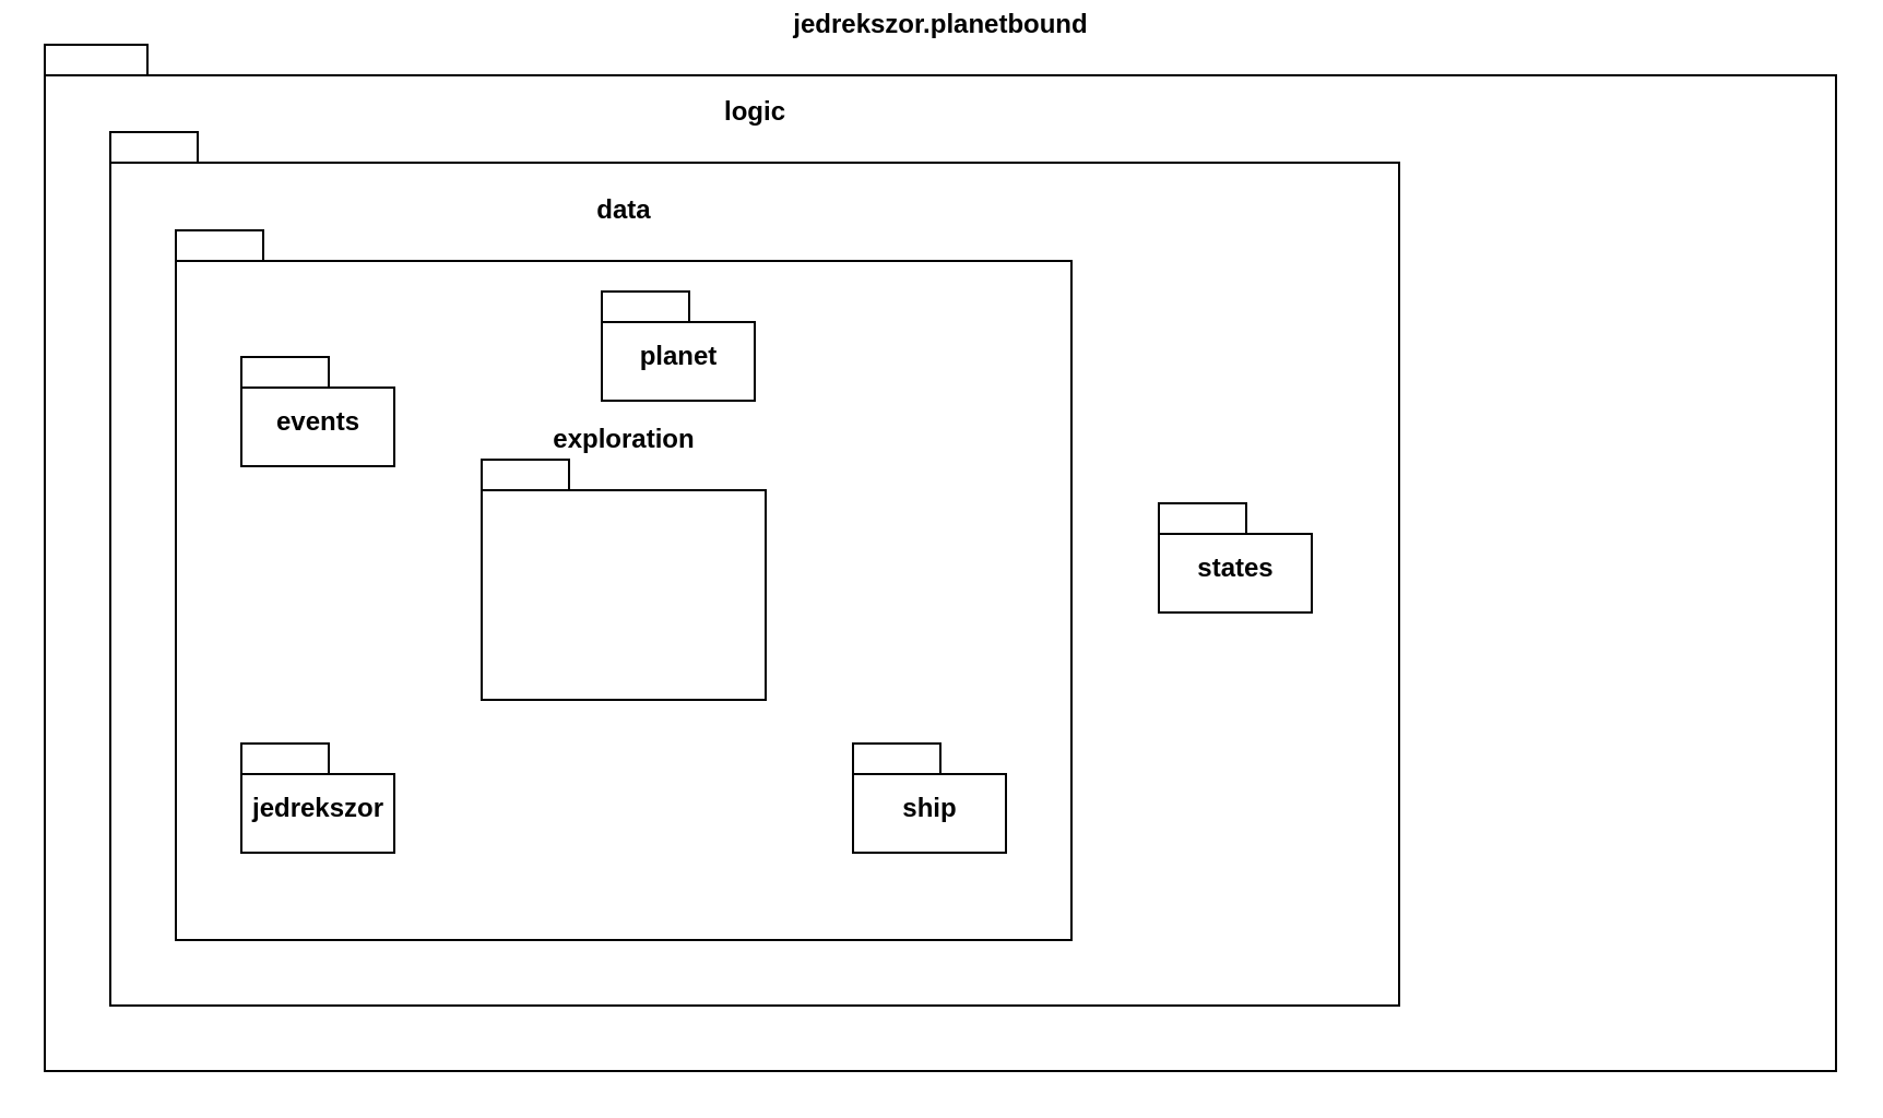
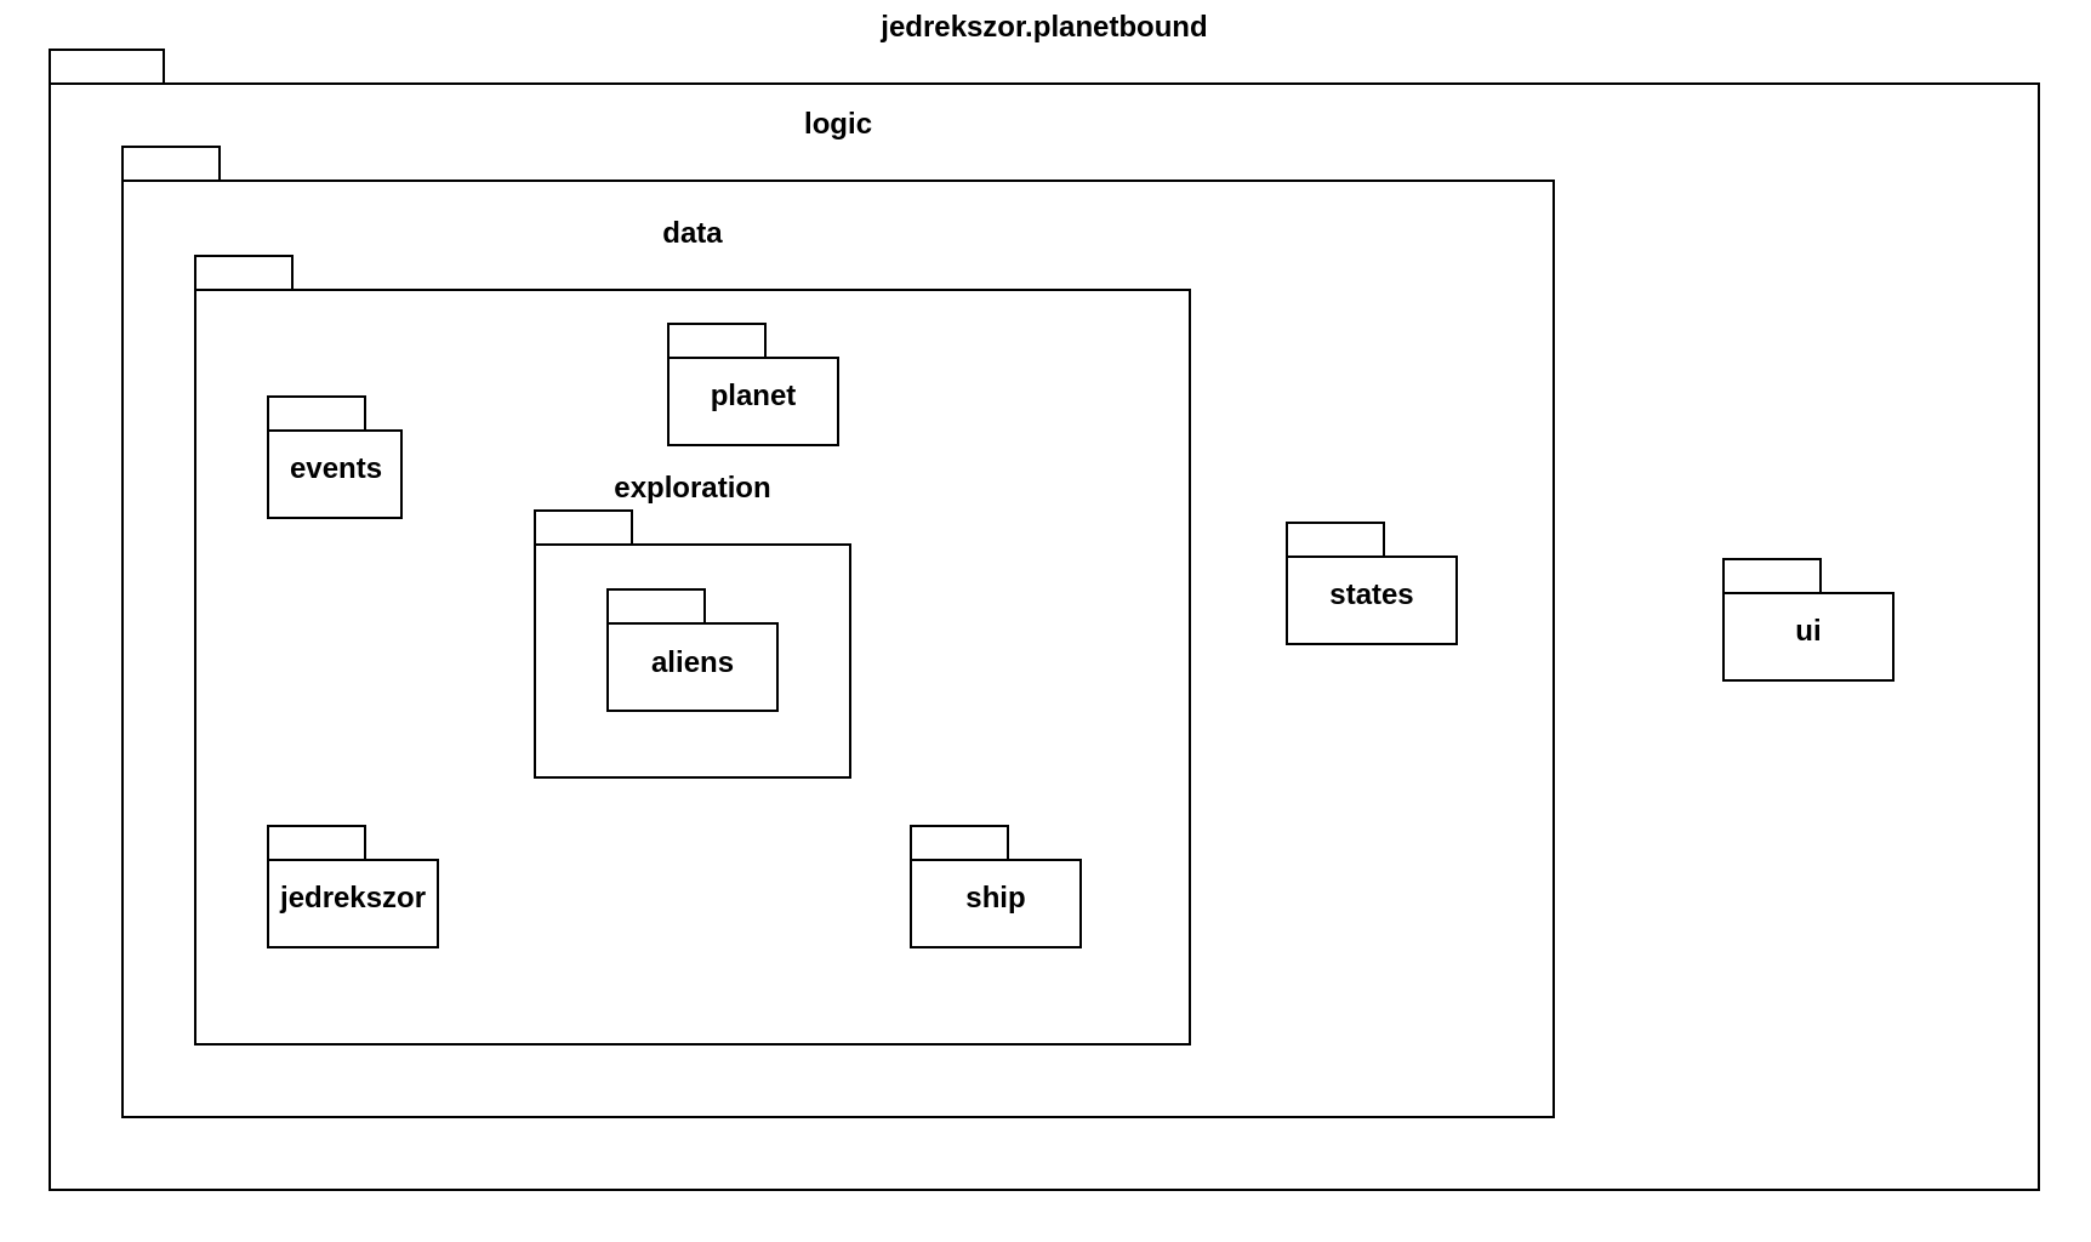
  <mxCell id="0" />
  <mxCell id="1" parent="0" />
  <mxCell id="2" value="jedrekszor.planetbound" style="shape=folder;fontStyle=1;spacingTop=10;tabWidth=40;tabHeight=14;tabPosition=left;html=1;labelPosition=center;verticalLabelPosition=top;align=center;verticalAlign=bottom;" parent="1" vertex="1"><mxGeometry y="20" width="820" height="470" as="geometry" x="20" /></mxCell>
  <mxCell id="3" value="logic" style="shape=folder;fontStyle=1;spacingTop=10;tabWidth=40;tabHeight=14;tabPosition=left;html=1;labelPosition=center;verticalLabelPosition=top;align=center;verticalAlign=bottom;" parent="1" vertex="1"><mxGeometry x="50" y="60" width="590" height="400" as="geometry" /></mxCell>
  <mxCell id="4" value="data" style="shape=folder;fontStyle=1;spacingTop=10;tabWidth=40;tabHeight=14;tabPosition=left;html=1;labelPosition=center;verticalLabelPosition=top;align=center;verticalAlign=bottom;" parent="1" vertex="1"><mxGeometry x="80" y="105" width="410" height="325" as="geometry" /></mxCell>
- <mxCell id="5" value="events" style="shape=folder;fontStyle=1;spacingTop=10;tabWidth=40;tabHeight=14;tabPosition=left;html=1;" parent="1" vertex="1"><mxGeometry x="110" y="163" width="70" height="50" as="geometry" /></mxCell>
+ <mxCell id="5" value="events" style="shape=folder;fontStyle=1;spacingTop=10;tabWidth=40;tabHeight=14;tabPosition=left;html=1;" parent="1" vertex="1"><mxGeometry x="110" y="163" width="55" height="50" as="geometry" /></mxCell>
  <mxCell id="6" value="exploration" style="shape=folder;fontStyle=1;spacingTop=10;tabWidth=40;tabHeight=14;tabPosition=left;html=1;labelPosition=center;verticalLabelPosition=top;align=center;verticalAlign=bottom;" parent="1" vertex="1"><mxGeometry x="220" y="210" width="130" height="110" as="geometry" /></mxCell>
  <mxCell id="7" value="planet" style="shape=folder;fontStyle=1;spacingTop=10;tabWidth=40;tabHeight=14;tabPosition=left;html=1;" parent="1" vertex="1"><mxGeometry x="275" y="133" width="70" height="50" as="geometry" /></mxCell>
  <mxCell id="8" value="jedrekszor" style="shape=folder;fontStyle=1;spacingTop=10;tabWidth=40;tabHeight=14;tabPosition=left;html=1;" parent="1" vertex="1"><mxGeometry x="110" y="340" width="70" height="50" as="geometry" /></mxCell>
- <mxCell id="9" value="ship" style="shape=folder;fontStyle=1;spacingTop=10;tabWidth=40;tabHeight=14;tabPosition=left;html=1;" parent="1" vertex="1"><mxGeometry x="390" y="340" width="70" height="50" as="geometry" /></mxCell>
- <mxCell id="11" value="states" style="shape=folder;fontStyle=1;spacingTop=10;tabWidth=40;tabHeight=14;tabPosition=left;html=1;" parent="1" vertex="1"><mxGeometry x="530" y="230" width="70" height="50" as="geometry" /></mxCell>
+ <mxCell id="9" value="ship" style="shape=folder;fontStyle=1;spacingTop=10;tabWidth=40;tabHeight=14;tabPosition=left;html=1;" parent="1" vertex="1"><mxGeometry x="375" y="340" width="70" height="50" as="geometry" /></mxCell>
+ <mxCell id="10" value="aliens" style="shape=folder;fontStyle=1;spacingTop=10;tabWidth=40;tabHeight=14;tabPosition=left;html=1;" parent="1" vertex="1"><mxGeometry x="250" y="242.5" width="70" height="50" as="geometry" /></mxCell>
+ <mxCell id="11" value="states" style="shape=folder;fontStyle=1;spacingTop=10;tabWidth=40;tabHeight=14;tabPosition=left;html=1;" parent="1" vertex="1"><mxGeometry x="530" y="215" width="70" height="50" as="geometry" /></mxCell>
+ <mxCell id="12" value="ui" style="shape=folder;fontStyle=1;spacingTop=10;tabWidth=40;tabHeight=14;tabPosition=left;html=1;" parent="1" vertex="1"><mxGeometry x="710" y="230" width="70" height="50" as="geometry" /></mxCell>
